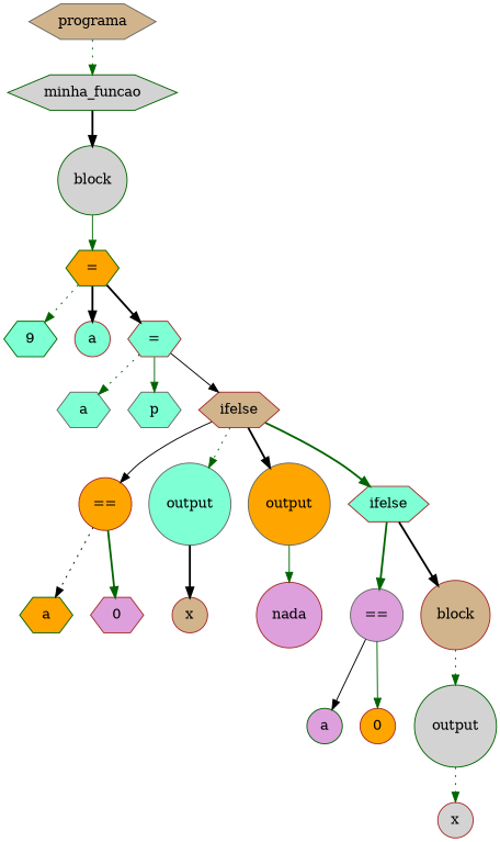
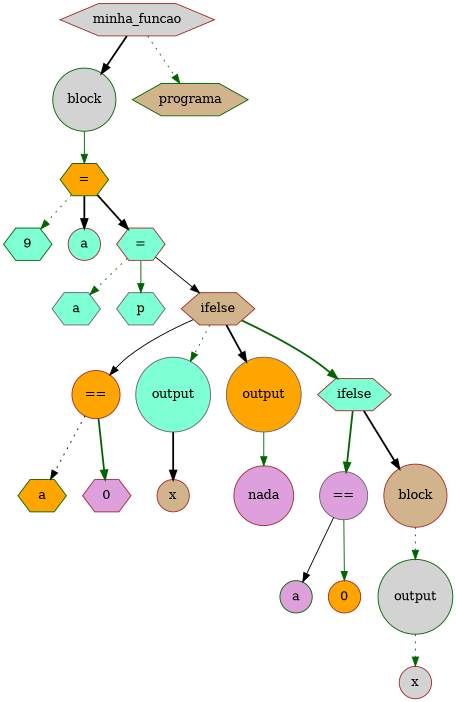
  digraph {
    node [color=brown fillcolor=aquamarine shape=circle style=filled]
    edge [color=darkgreen style=bold]
    n1 [color=darkgreen label=9 shape=hexagon]
    n2 [color=darkgreen fillcolor=orange label="=" shape=hexagon]
    n3 [label=a]
    n4 [label="=" shape=hexagon]
    n5 [color=gray40 label=a shape=hexagon]
    n6 [color=gray40 label=p shape=hexagon]
    n7 [fillcolor=tan label=ifelse shape=hexagon]
    n8 [fillcolor=orange label="=="]
    n9 [color=gray40 label=output]
    n10 [color=gray40 fillcolor=orange label=output]
    n11 [label=ifelse shape=hexagon]
    n12 [color=darkgreen fillcolor=orange label=a shape=hexagon]
    n13 [fillcolor=plum label=0 shape=hexagon]
    n14 [fillcolor=tan label=x]
    n15 [fillcolor=plum label=nada]
    n16 [color=gray40 fillcolor=plum label="=="]
    n17 [fillcolor=tan label=block]
    n18 [color=darkgreen fillcolor=plum label=a]
    n19 [fillcolor=orange label=0]
    n20 [fillcolor=lightgrey label=x]
    n21 [color=darkgreen fillcolor=lightgrey label=output]
    n22 [color=darkgreen fillcolor=lightgrey label=block]
-   n23 [color=darkgreen fillcolor=lightgrey label=minha_funcao shape=hexagon]
-   n24 [color=gray40 fillcolor=tan label=programa shape=hexagon]
+   n23 [fillcolor=lightgrey label=minha_funcao shape=hexagon]
+   n24 [color=darkgreen fillcolor=tan label=programa shape=hexagon]
    n2 -> n1 [style=dotted]
    n2 -> n3 [color=black]
    n2 -> n4 [color=black]
    n4 -> n5 [style=dotted]
    n4 -> n6 [style=solid]
    n4 -> n7 [color=black style=solid]
    n7 -> n8 [color=black style=solid]
    n7 -> n9 [style=dotted]
    n7 -> n10 [color=black]
    n7 -> n11
    n8 -> n12 [color=black style=dotted]
    n8 -> n13
    n9 -> n14 [color=black]
    n10 -> n15 [style=solid]
    n11 -> n16
    n11 -> n17 [color=black]
    n16 -> n18 [color=black style=solid]
    n16 -> n19 [style=solid]
    n17 -> n21 [style=dotted]
    n21 -> n20 [style=dotted]
    n22 -> n2 [style=solid]
    n23 -> n22 [color=black]
-   n24 -> n23 [style=dotted]
+   n23 -> n24 [style=dotted]
  }
